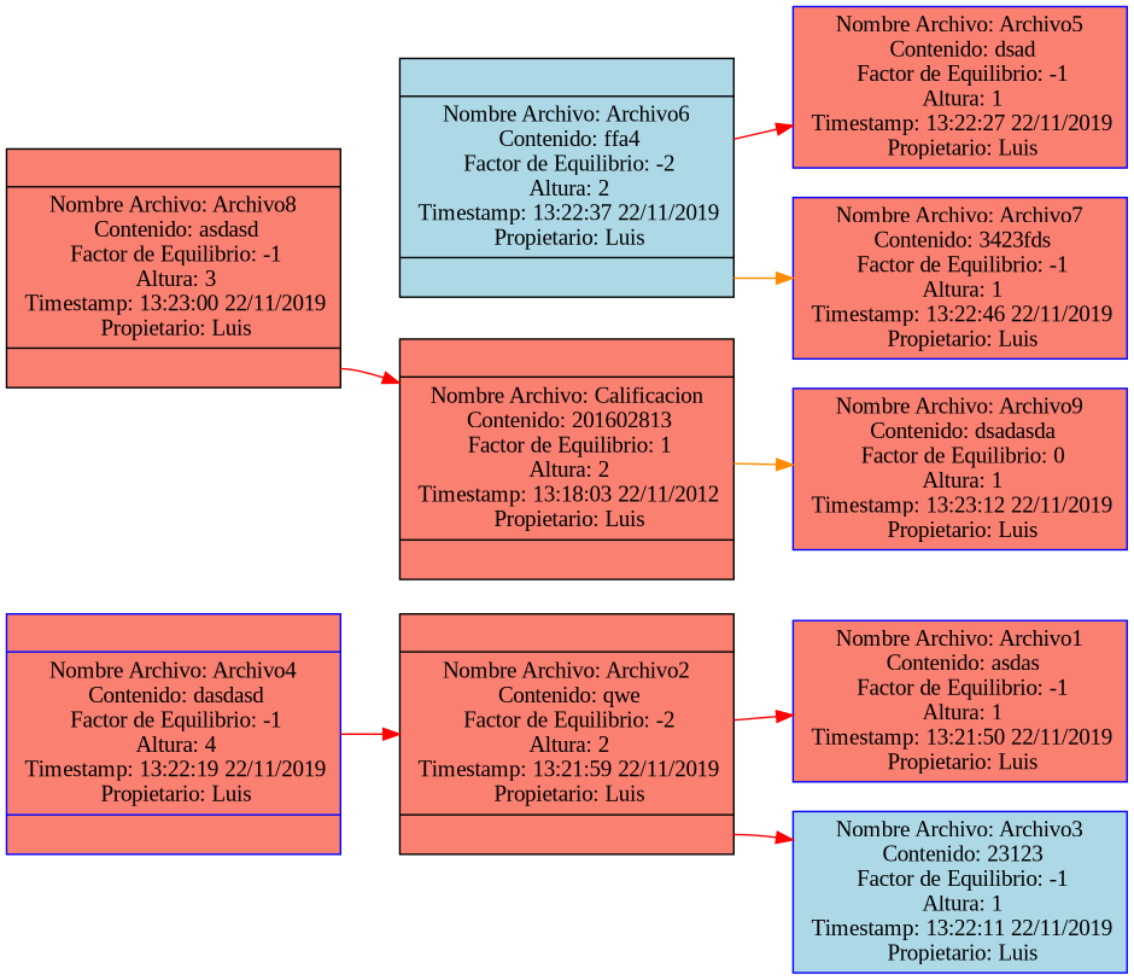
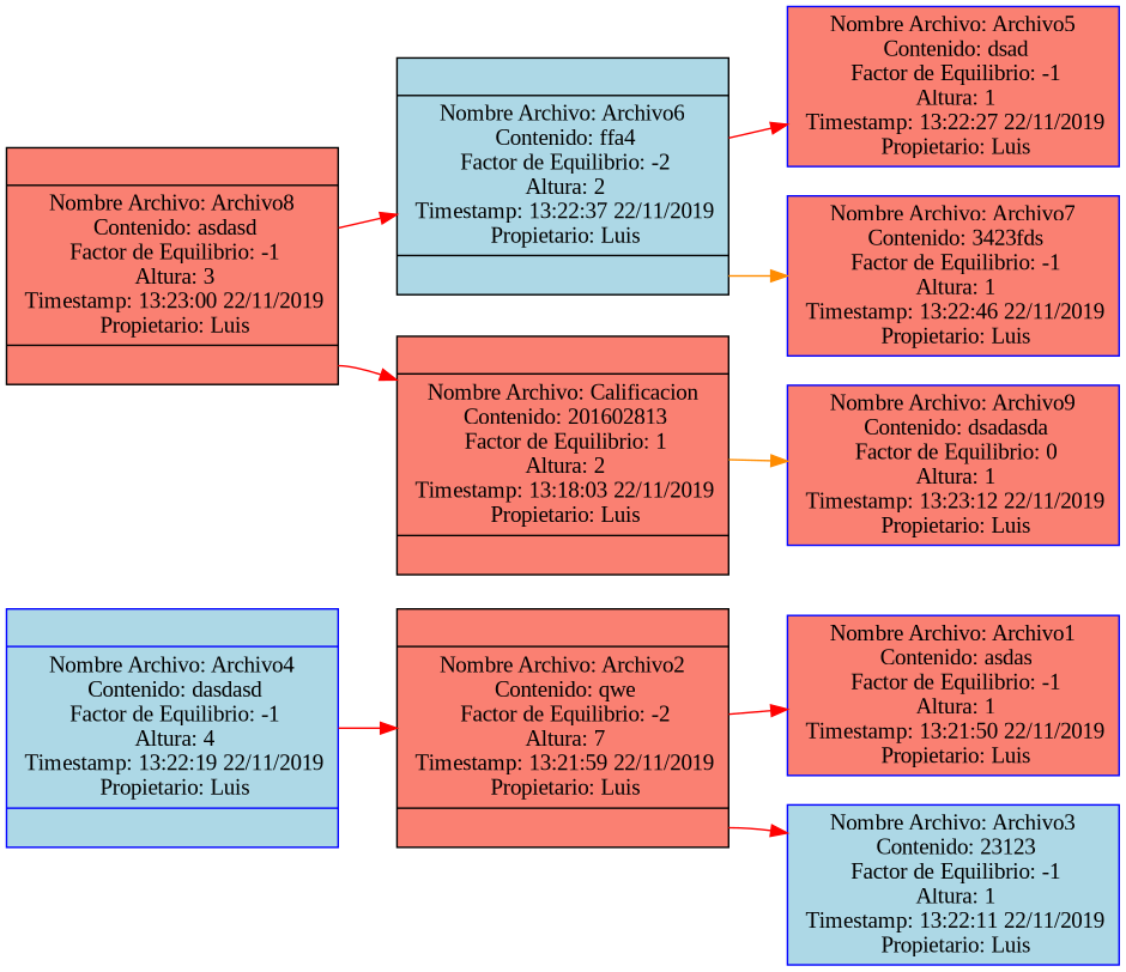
  digraph {
    compound=true
    fontname="Liberation Serif"
    rankdir=LR
    node [color=blue fillcolor=salmon fontname="Liberation Serif" shape=record style=filled]
    edge [color=red fontname="Liberation Serif" headport=f]
-   n1 [label="<N Archivo4 I> | <f Archivo4> Nombre Archivo: Archivo4\n Contenido: dasdasd\n Factor de Equilibrio: -1\n Altura: 4\n Timestamp: 13:22:19 22/11/2019\n Propietario: Luis | <fArchivo4D> "]
-   n2 [label="<N Archivo2 I> | <f Archivo2> Nombre Archivo: Archivo2\n Contenido: qwe\n Factor de Equilibrio: -2\n Altura: 2\n Timestamp: 13:21:59 22/11/2019\n Propietario: Luis | <fArchivo2D> " color=""]
+   n1 [fillcolor=lightblue label="<N Archivo4 I> | <f Archivo4> Nombre Archivo: Archivo4\n Contenido: dasdasd\n Factor de Equilibrio: -1\n Altura: 4\n Timestamp: 13:22:19 22/11/2019\n Propietario: Luis | <fArchivo4D> "]
+   n2 [label="<N Archivo2 I> | <f Archivo2> Nombre Archivo: Archivo2\n Contenido: qwe\n Factor de Equilibrio: -2\n Altura: 7\n Timestamp: 13:21:59 22/11/2019\n Propietario: Luis | <fArchivo2D> " color=""]
    n3 [label="Nombre Archivo: Archivo1\n Contenido: asdas\n Factor de Equilibrio: -1\n Altura: 1\n Timestamp: 13:21:50 22/11/2019\n Propietario: Luis" shape=rectangle]
    n4 [fillcolor=lightblue label="Nombre Archivo: Archivo3\n Contenido: 23123\n Factor de Equilibrio: -1\n Altura: 1\n Timestamp: 13:22:11 22/11/2019\n Propietario: Luis" shape=rectangle]
    n5 [label="<N Archivo8 I> | <f Archivo8> Nombre Archivo: Archivo8\n Contenido: asdasd\n Factor de Equilibrio: -1\n Altura: 3\n Timestamp: 13:23:00 22/11/2019\n Propietario: Luis | <fArchivo8D> " color=""]
    n6 [fillcolor=lightblue label="<N Archivo6 I> | <f Archivo6> Nombre Archivo: Archivo6\n Contenido: ffa4\n Factor de Equilibrio: -2\n Altura: 2\n Timestamp: 13:22:37 22/11/2019\n Propietario: Luis | <fArchivo6D> " color=""]
-   n7 [label="<N Calificacion I> | <f Calificacion> Nombre Archivo: Calificacion\n Contenido: 201602813\n Factor de Equilibrio: 1\n Altura: 2\n Timestamp: 13:18:03 22/11/2012\n Propietario: Luis | <fCalificacionD> " color=""]
+   n7 [label="<N Calificacion I> | <f Calificacion> Nombre Archivo: Calificacion\n Contenido: 201602813\n Factor de Equilibrio: 1\n Altura: 2\n Timestamp: 13:18:03 22/11/2019\n Propietario: Luis | <fCalificacionD> " color=""]
    n8 [label="Nombre Archivo: Archivo5\n Contenido: dsad\n Factor de Equilibrio: -1\n Altura: 1\n Timestamp: 13:22:27 22/11/2019\n Propietario: Luis" shape=rectangle]
    n9 [label="Nombre Archivo: Archivo7\n Contenido: 3423fds\n Factor de Equilibrio: -1\n Altura: 1\n Timestamp: 13:22:46 22/11/2019\n Propietario: Luis" shape=rectangle]
    n10 [label="Nombre Archivo: Archivo9\n Contenido: dsadasda\n Factor de Equilibrio: 0\n Altura: 1\n Timestamp: 13:23:12 22/11/2019\n Propietario: Luis" shape=rectangle]
    n1 -> n2 [headport=fArchivo2 tailport=NArchivo4I]
    n2 -> n3 [tailport=NArchivo2I]
    n2 -> n4 [tailport=fArchivo2D]
+   n5 -> n6 [headport=fArchivo6 tailport=NArchivo8I]
    n5 -> n7 [headport=fCalificacion tailport=fArchivo8D]
    n6 -> n8 [tailport=NArchivo6I]
    n6 -> n9 [color=darkorange tailport=fArchivo6D]
    n7 -> n10 [color=darkorange tailport=NCalificacionI]
  }
